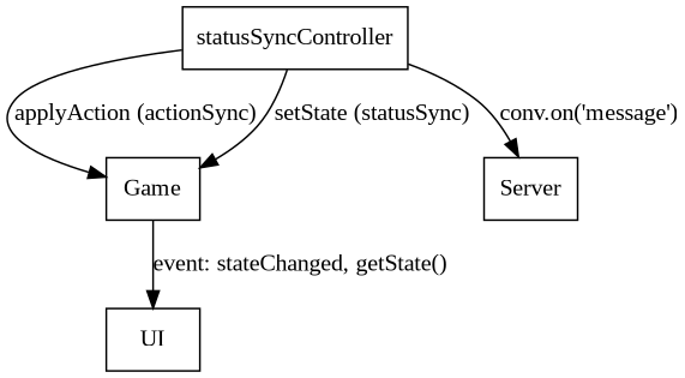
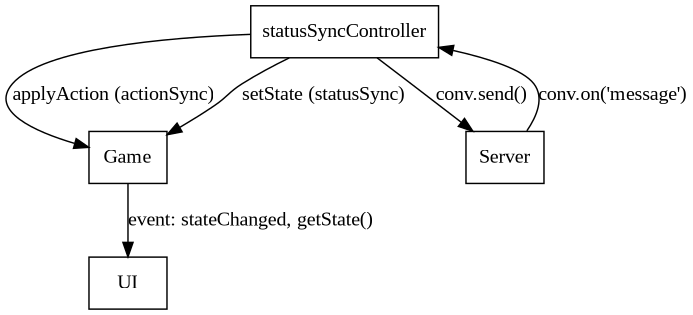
  digraph {
    fontname="Liberation Serif"
    node [fontname="Liberation Serif" shape=box]
    edge [fontname="Liberation Serif"]
    Game
    UI
    n3 [label=statusSyncController]
    Server
    Game -> UI [label="event: stateChanged, getState()"]
    n3 -> Game [label="applyAction (actionSync)"]
    n3 -> Game [label="setState (statusSync)"]
-   n3 -> Server [label="conv.on('message')"]
+   n3 -> Server [label="conv.send()"]
+   Server -> n3 [label="conv.on('message')"]
  }
